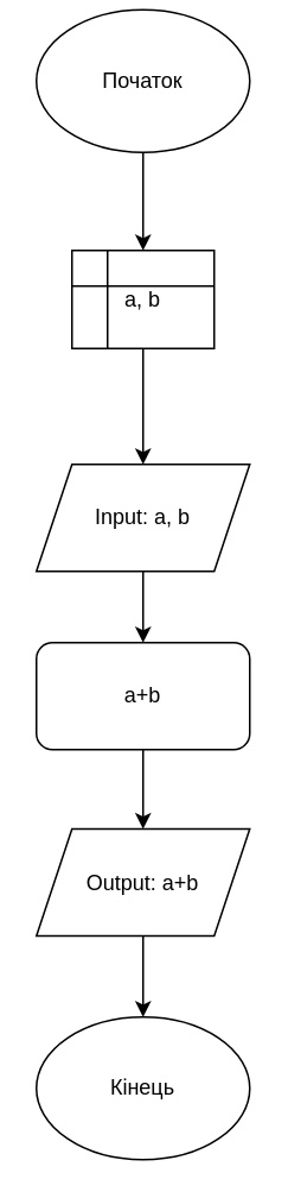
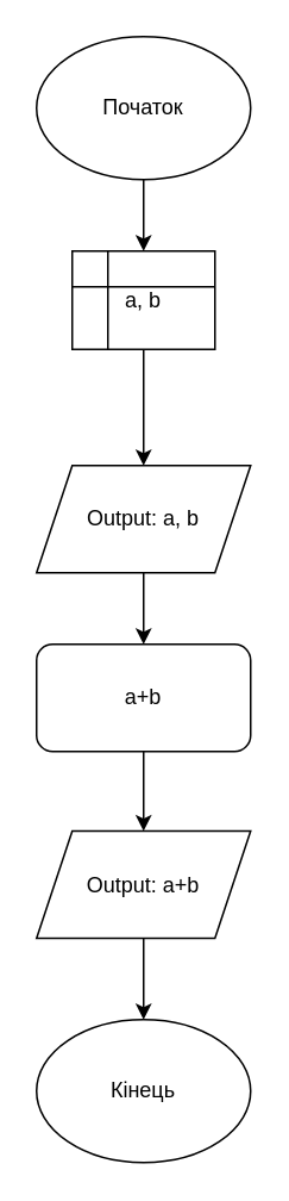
  <mxCell id="0" />
  <mxCell id="1" parent="0" />
  <mxCell id="2" value="" style="edgeStyle=orthogonalEdgeStyle;rounded=0;orthogonalLoop=1;jettySize=auto;html=1;" edge="1" parent="1" source="3" target="5"><mxGeometry relative="1" as="geometry" /></mxCell>
- <mxCell id="3" value="Початок" style="ellipse;whiteSpace=wrap;html=1;" vertex="1" parent="1"><mxGeometry x="20" y="5" width="120" height="80" as="geometry" /></mxCell>
+ <mxCell id="3" value="Початок" style="ellipse;whiteSpace=wrap;html=1;" vertex="1" parent="1"><mxGeometry x="20" y="20" width="120" height="80" as="geometry" /></mxCell>
  <mxCell id="4" value="" style="edgeStyle=orthogonalEdgeStyle;rounded=0;orthogonalLoop=1;jettySize=auto;html=1;" edge="1" parent="1" source="5" target="7"><mxGeometry relative="1" as="geometry" /></mxCell>
  <mxCell id="5" value="a, b" style="shape=internalStorage;whiteSpace=wrap;html=1;backgroundOutline=1;" vertex="1" parent="1"><mxGeometry x="40" y="140" width="80" height="55" as="geometry" /></mxCell>
  <mxCell id="6" value="" style="edgeStyle=orthogonalEdgeStyle;rounded=0;orthogonalLoop=1;jettySize=auto;html=1;" edge="1" parent="1" source="7" target="9"><mxGeometry relative="1" as="geometry" /></mxCell>
- <mxCell id="7" value="Input: a, b" style="shape=parallelogram;perimeter=parallelogramPerimeter;whiteSpace=wrap;html=1;fixedSize=1;" vertex="1" parent="1"><mxGeometry x="20" y="260" width="120" height="60" as="geometry" /></mxCell>
+ <mxCell id="7" value="Output: a, b" style="shape=parallelogram;perimeter=parallelogramPerimeter;whiteSpace=wrap;html=1;fixedSize=1;" vertex="1" parent="1"><mxGeometry x="20" y="260" width="120" height="60" as="geometry" /></mxCell>
  <mxCell id="8" value="" style="edgeStyle=orthogonalEdgeStyle;rounded=0;orthogonalLoop=1;jettySize=auto;html=1;" edge="1" parent="1" source="9" target="11"><mxGeometry relative="1" as="geometry" /></mxCell>
  <mxCell id="9" value="a+b" style="rounded=1;whiteSpace=wrap;html=1;" vertex="1" parent="1"><mxGeometry x="20" y="360" width="120" height="60" as="geometry" /></mxCell>
  <mxCell id="10" value="" style="edgeStyle=orthogonalEdgeStyle;rounded=0;orthogonalLoop=1;jettySize=auto;html=1;" edge="1" parent="1" source="11" target="12"><mxGeometry relative="1" as="geometry" /></mxCell>
  <mxCell id="11" value="Output: a+b" style="shape=parallelogram;perimeter=parallelogramPerimeter;whiteSpace=wrap;html=1;fixedSize=1;" vertex="1" parent="1"><mxGeometry x="20" y="464.5" width="120" height="60" as="geometry" /></mxCell>
  <mxCell id="12" value="Кінець" style="ellipse;whiteSpace=wrap;html=1;" vertex="1" parent="1"><mxGeometry x="20" y="570" width="120" height="80" as="geometry" /></mxCell>
